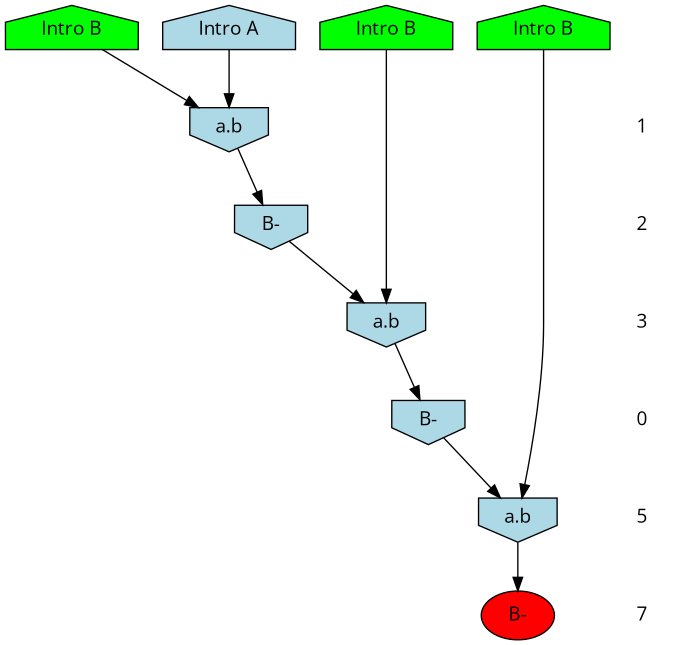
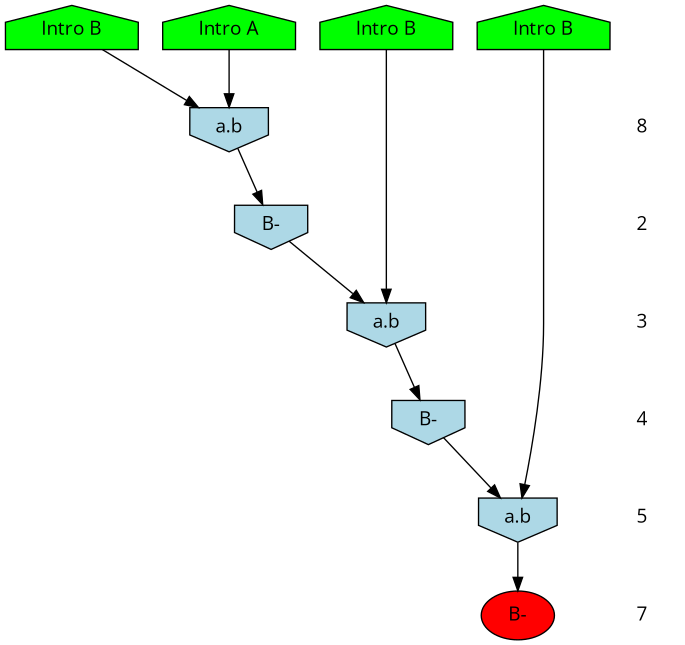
  digraph {
    fontname="Open Sans"
    ranksep=.5
    node [fontname="Open Sans" shape=plaintext style=filled]
    edge [fontname="Open Sans"]
    n1 [fillcolor=green label="Intro B" shape=house]
    n2 [fillcolor=green label="Intro B" shape=house]
    n3 [fillcolor=green label="Intro B" shape=house]
-   n4 [fillcolor=lightblue label="Intro A" shape=house]
-   4 [label=0 style=""]
+   n4 [fillcolor=green label="Intro A" shape=house]
+   4 [style=""]
    n6 [fillcolor=lightblue label="B-" shape=invhouse]
-   1 [style=""]
+   1 [label=8 style=""]
    n8 [fillcolor=lightblue label="a.b" shape=invhouse]
    2 [style=""]
    n10 [fillcolor=lightblue label="B-" shape=invhouse]
    3 [style=""]
    n12 [fillcolor=lightblue label="a.b" shape=invhouse]
    5 [style=""]
    n14 [fillcolor=lightblue label="a.b" shape=invhouse]
    n15 [label=7 style=""]
    n16 [fillcolor=red label="B-" shape=""]
    subgraph sub_1 {
      rank=same
      n1
      n2
      n3
      n4
    }
    subgraph sub_2 {
      rank=same
      4
      n6
    }
    subgraph sub_3 {
      rank=same
      1
      n8
    }
    subgraph sub_4 {
      rank=same
      2
      n10
    }
    subgraph sub_5 {
      rank=same
      3
      n12
    }
    subgraph sub_6 {
      rank=same
      5
      n14
    }
    subgraph sub_7 {
      rank=same
      n15
      n16
    }
    n1 -> n8
    n2 -> n14
    n3 -> n12
    n4 -> n8
    4 -> 5 [style=invis]
    n6 -> n14
    1 -> 2 [style=invis]
    n8 -> n10
    2 -> 3 [style=invis]
    n10 -> n12
    3 -> 4 [style=invis]
    n12 -> n6
    5 -> n15 [style=invis]
    n14 -> n16
  }
